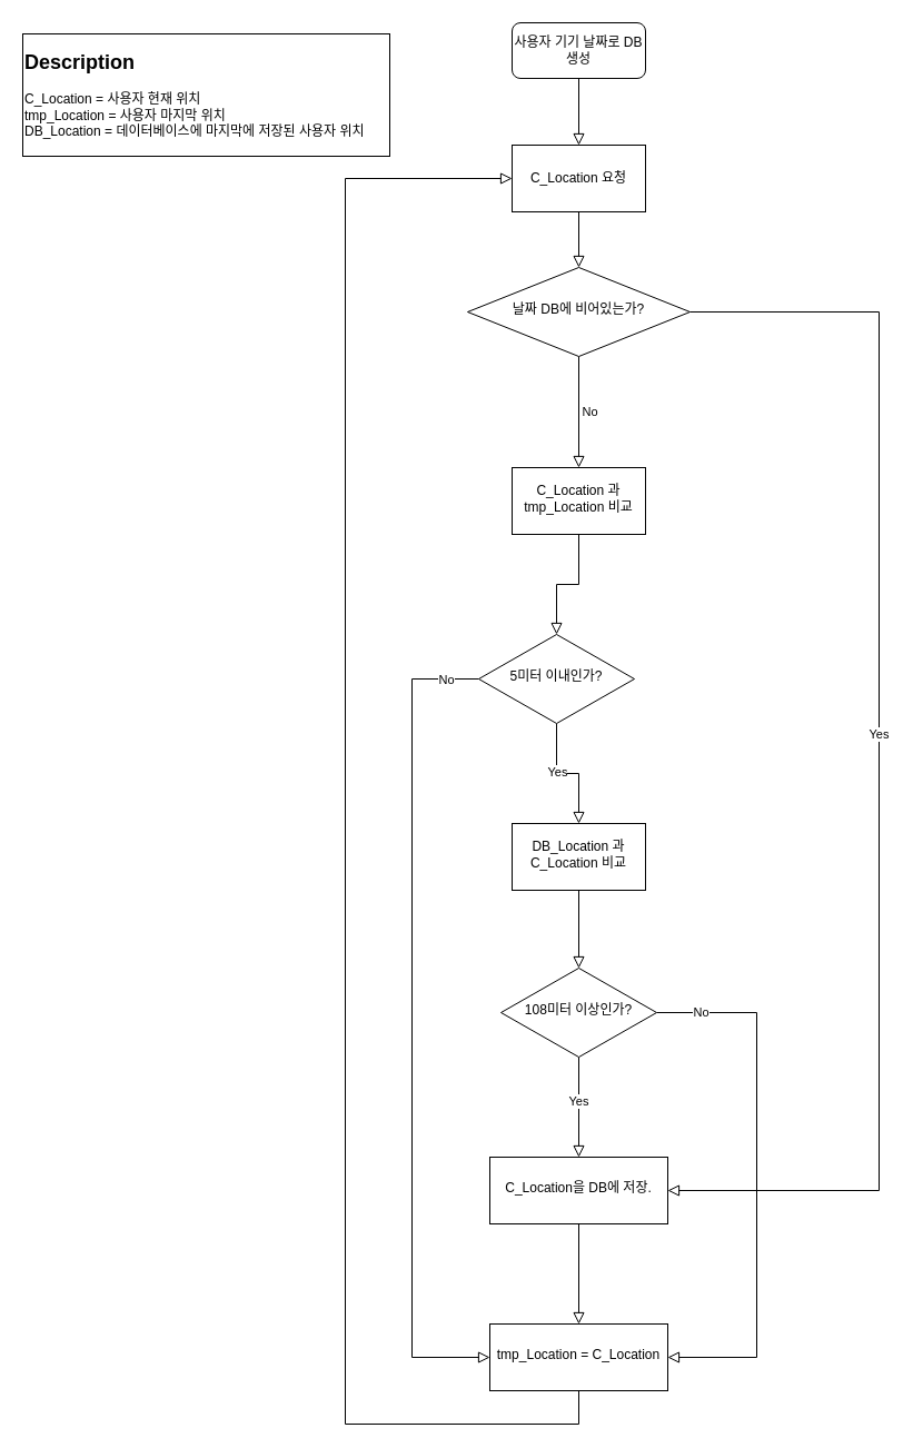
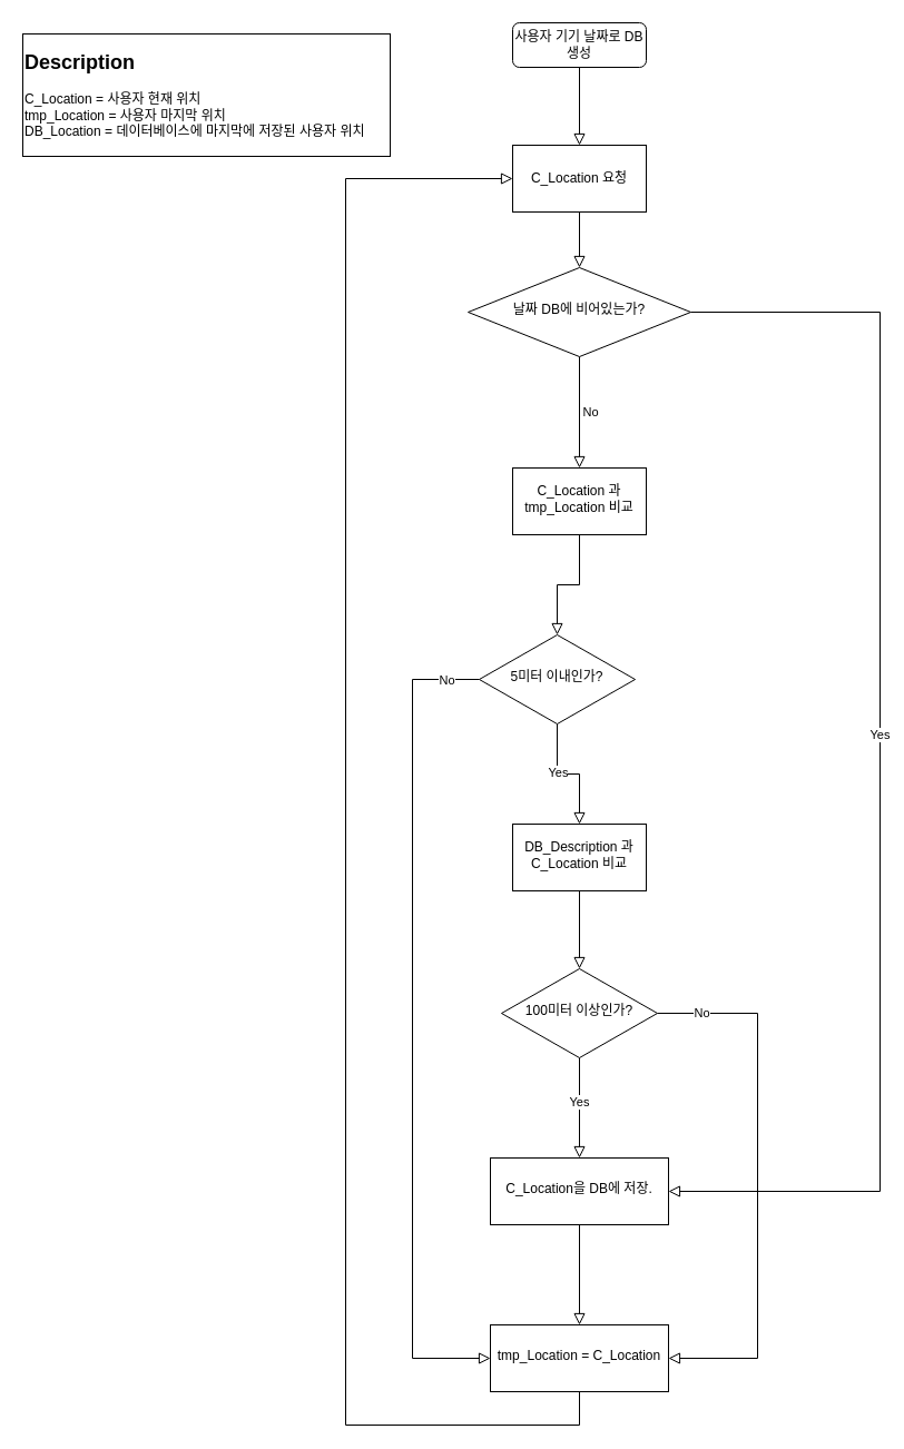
  <mxCell id="0" />
  <mxCell id="1" parent="0" />
  <mxCell id="2" value="" style="rounded=0;html=1;jettySize=auto;orthogonalLoop=1;fontSize=11;endArrow=block;endFill=0;endSize=8;strokeWidth=1;shadow=0;labelBackgroundColor=none;edgeStyle=orthogonalEdgeStyle;startArrow=none;" parent="1" source="19" target="8" edge="1"><mxGeometry relative="1" as="geometry" /></mxCell>
  <mxCell id="3" value="" style="edgeStyle=orthogonalEdgeStyle;rounded=0;orthogonalLoop=1;jettySize=auto;html=1;endArrow=block;endFill=0;endSize=8;" edge="1" parent="1" source="4" target="19"><mxGeometry relative="1" as="geometry" /></mxCell>
- <mxCell id="4" value="사용자 기기 날짜로 DB 생성" style="rounded=1;whiteSpace=wrap;html=1;fontSize=12;glass=0;strokeWidth=1;shadow=0;" parent="1" vertex="1"><mxGeometry x="460" y="20" width="120" height="50" as="geometry" /></mxCell>
+ <mxCell id="4" value="사용자 기기 날짜로 DB 생성" style="rounded=1;whiteSpace=wrap;html=1;fontSize=12;glass=0;strokeWidth=1;shadow=0;" parent="1" vertex="1"><mxGeometry x="460" y="20" width="120" height="40" as="geometry" /></mxCell>
  <mxCell id="5" value="No" style="edgeStyle=orthogonalEdgeStyle;rounded=0;orthogonalLoop=1;jettySize=auto;html=1;endArrow=block;endFill=0;endSize=8;" edge="1" parent="1" source="8" target="13"><mxGeometry y="10" relative="1" as="geometry"><mxPoint as="offset" /></mxGeometry></mxCell>
  <mxCell id="6" style="edgeStyle=orthogonalEdgeStyle;rounded=0;orthogonalLoop=1;jettySize=auto;html=1;exitX=0.5;exitY=0;exitDx=0;exitDy=0;endArrow=block;endFill=0;endSize=8;" edge="1" parent="1" source="8"><mxGeometry relative="1" as="geometry"><mxPoint x="520" y="240" as="targetPoint" /></mxGeometry></mxCell>
  <mxCell id="7" value="Yes" style="edgeStyle=orthogonalEdgeStyle;rounded=0;orthogonalLoop=1;jettySize=auto;html=1;endArrow=block;endFill=0;endSize=8;entryX=1;entryY=0.5;entryDx=0;entryDy=0;" edge="1" parent="1" source="8" target="26"><mxGeometry x="-0.043" relative="1" as="geometry"><mxPoint x="340" y="280" as="targetPoint" /><Array as="points"><mxPoint x="790" y="280" /><mxPoint x="790" y="1070" /></Array><mxPoint as="offset" /></mxGeometry></mxCell>
  <mxCell id="8" value="날짜 DB에 비어있는가?" style="rhombus;whiteSpace=wrap;html=1;shadow=0;fontFamily=Helvetica;fontSize=12;align=center;strokeWidth=1;spacing=6;spacingTop=-4;" parent="1" vertex="1"><mxGeometry x="420" y="240" width="200" height="80" as="geometry" /></mxCell>
  <mxCell id="9" value="&lt;h2&gt;&lt;b&gt;Description&lt;/b&gt;&lt;/h2&gt;&lt;div&gt;C_Location = 사용자 현재 위치&lt;/div&gt;&lt;div&gt;tmp_Location = 사용자 마지막 위치&lt;/div&gt;&lt;div&gt;DB_Location = 데이터베이스에 마지막에 저장된 사용자 위치&lt;/div&gt;&lt;div&gt;&lt;br&gt;&lt;/div&gt;" style="rounded=0;whiteSpace=wrap;html=1;align=left;" vertex="1" parent="1"><mxGeometry x="20" y="30" width="330" height="110" as="geometry" /></mxCell>
  <mxCell id="10" value="" style="edgeStyle=orthogonalEdgeStyle;rounded=0;orthogonalLoop=1;jettySize=auto;html=1;endArrow=block;endFill=0;endSize=8;entryX=0;entryY=0.5;entryDx=0;entryDy=0;exitX=0.5;exitY=1;exitDx=0;exitDy=0;" edge="1" parent="1" source="11" target="19"><mxGeometry relative="1" as="geometry"><mxPoint x="520" y="1260" as="sourcePoint" /><mxPoint x="520" y="1330" as="targetPoint" /><Array as="points"><mxPoint x="520" y="1280" /><mxPoint x="310" y="1280" /><mxPoint x="310" y="160" /></Array></mxGeometry></mxCell>
  <mxCell id="11" value="tmp_Location = C_Location" style="whiteSpace=wrap;html=1;shadow=0;strokeWidth=1;spacing=6;spacingTop=-4;" vertex="1" parent="1"><mxGeometry x="440" y="1190" width="160" height="60" as="geometry" /></mxCell>
  <mxCell id="12" value="" style="edgeStyle=orthogonalEdgeStyle;rounded=0;orthogonalLoop=1;jettySize=auto;html=1;endArrow=block;endFill=0;endSize=8;" edge="1" parent="1" source="13" target="18"><mxGeometry relative="1" as="geometry" /></mxCell>
  <mxCell id="13" value="C_Location 과 tmp_Location 비교" style="whiteSpace=wrap;html=1;shadow=0;strokeWidth=1;spacing=6;spacingTop=-4;" vertex="1" parent="1"><mxGeometry x="460" y="420" width="120" height="60" as="geometry" /></mxCell>
  <mxCell id="14" value="" style="edgeStyle=orthogonalEdgeStyle;rounded=0;orthogonalLoop=1;jettySize=auto;html=1;endArrow=block;endFill=0;endSize=8;" edge="1" parent="1" source="18" target="21"><mxGeometry relative="1" as="geometry" /></mxCell>
  <mxCell id="15" value="Yes" style="edgeLabel;html=1;align=center;verticalAlign=middle;resizable=0;points=[];" vertex="1" connectable="0" parent="14"><mxGeometry x="-0.222" relative="1" as="geometry"><mxPoint as="offset" /></mxGeometry></mxCell>
  <mxCell id="16" value="" style="edgeStyle=orthogonalEdgeStyle;rounded=0;orthogonalLoop=1;jettySize=auto;html=1;endArrow=block;endFill=0;endSize=8;" edge="1" parent="1" source="18"><mxGeometry relative="1" as="geometry"><mxPoint x="440" y="1220" as="targetPoint" /><Array as="points"><mxPoint x="370" y="610" /><mxPoint x="370" y="1220" /></Array></mxGeometry></mxCell>
  <mxCell id="17" value="No" style="edgeLabel;html=1;align=center;verticalAlign=middle;resizable=0;points=[];" vertex="1" connectable="0" parent="16"><mxGeometry x="-0.941" y="2" relative="1" as="geometry"><mxPoint x="-8" y="-2" as="offset" /></mxGeometry></mxCell>
  <mxCell id="18" value="5미터 이내인가?" style="rhombus;whiteSpace=wrap;html=1;shadow=0;strokeWidth=1;spacing=6;spacingTop=-4;" vertex="1" parent="1"><mxGeometry x="430" y="570" width="140" height="80" as="geometry" /></mxCell>
  <mxCell id="19" value="C_Location 요청" style="rounded=0;whiteSpace=wrap;html=1;" vertex="1" parent="1"><mxGeometry x="460" y="130" width="120" height="60" as="geometry" /></mxCell>
  <mxCell id="20" value="" style="edgeStyle=orthogonalEdgeStyle;rounded=0;orthogonalLoop=1;jettySize=auto;html=1;endArrow=block;endFill=0;endSize=8;" edge="1" parent="1" source="21" target="24"><mxGeometry relative="1" as="geometry" /></mxCell>
- <mxCell id="21" value="DB_Location 과 C_Location 비교" style="whiteSpace=wrap;html=1;shadow=0;strokeWidth=1;spacing=6;spacingTop=-4;" vertex="1" parent="1"><mxGeometry x="460" y="740" width="120" height="60" as="geometry" /></mxCell>
+ <mxCell id="21" value="DB_Description 과 C_Location 비교" style="whiteSpace=wrap;html=1;shadow=0;strokeWidth=1;spacing=6;spacingTop=-4;" vertex="1" parent="1"><mxGeometry x="460" y="740" width="120" height="60" as="geometry" /></mxCell>
  <mxCell id="22" value="No" style="edgeStyle=orthogonalEdgeStyle;rounded=0;orthogonalLoop=1;jettySize=auto;html=1;endArrow=block;endFill=0;endSize=8;" edge="1" parent="1" source="24"><mxGeometry x="-0.833" relative="1" as="geometry"><mxPoint x="600" y="1220" as="targetPoint" /><Array as="points"><mxPoint x="680" y="910" /><mxPoint x="680" y="1220" /></Array><mxPoint as="offset" /></mxGeometry></mxCell>
  <mxCell id="23" value="Yes" style="edgeStyle=orthogonalEdgeStyle;rounded=0;orthogonalLoop=1;jettySize=auto;html=1;endArrow=block;endFill=0;endSize=8;" edge="1" parent="1" source="24" target="26"><mxGeometry x="-0.111" relative="1" as="geometry"><mxPoint as="offset" /></mxGeometry></mxCell>
- <mxCell id="24" value="108미터 이상인가?" style="rhombus;whiteSpace=wrap;html=1;shadow=0;strokeWidth=1;spacing=6;spacingTop=-4;" vertex="1" parent="1"><mxGeometry x="450" y="870" width="140" height="80" as="geometry" /></mxCell>
+ <mxCell id="24" value="100미터 이상인가?" style="rhombus;whiteSpace=wrap;html=1;shadow=0;strokeWidth=1;spacing=6;spacingTop=-4;" vertex="1" parent="1"><mxGeometry x="450" y="870" width="140" height="80" as="geometry" /></mxCell>
  <mxCell id="25" value="" style="edgeStyle=orthogonalEdgeStyle;rounded=0;orthogonalLoop=1;jettySize=auto;html=1;endArrow=block;endFill=0;endSize=8;" edge="1" parent="1" source="26" target="11"><mxGeometry relative="1" as="geometry" /></mxCell>
  <mxCell id="26" value="C_Location을 DB에 저장." style="whiteSpace=wrap;html=1;shadow=0;strokeWidth=1;spacing=6;spacingTop=-4;" vertex="1" parent="1"><mxGeometry x="440" y="1040" width="160" height="60" as="geometry" /></mxCell>
